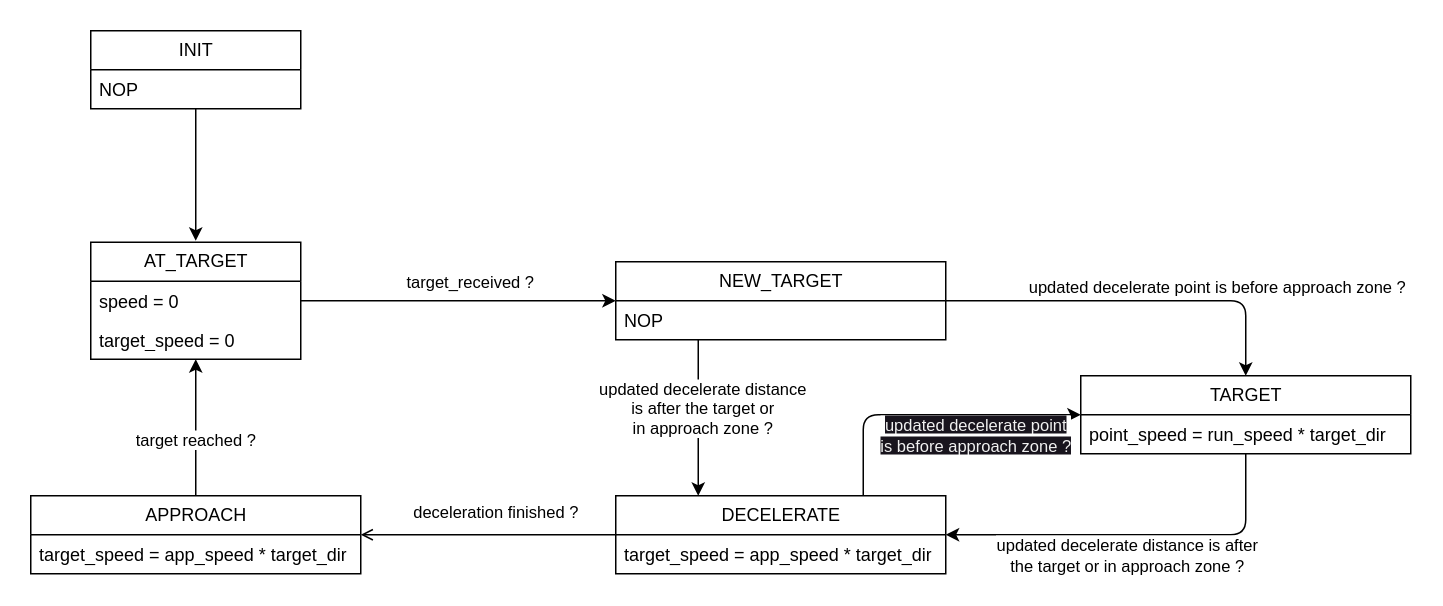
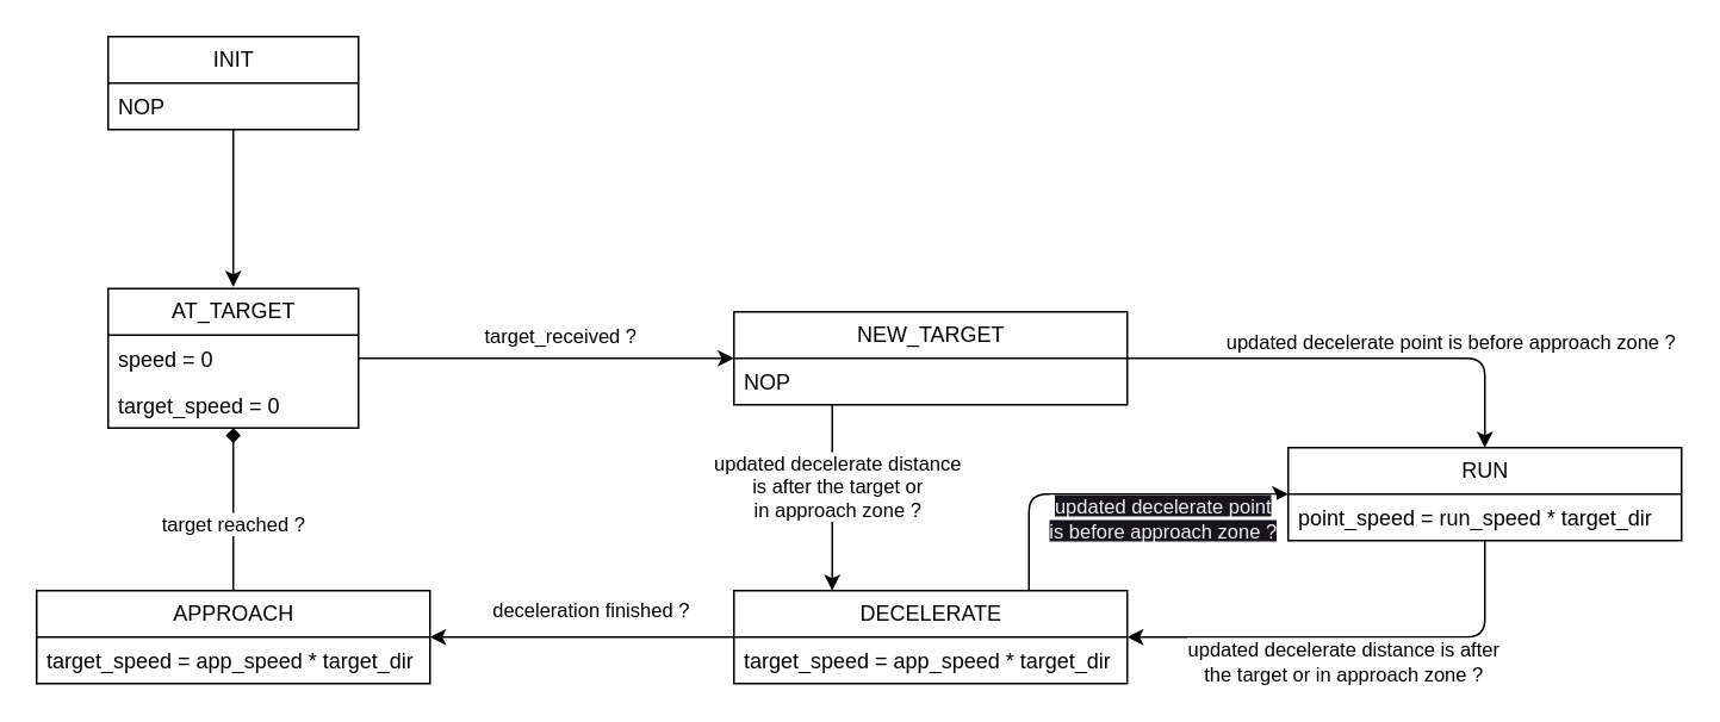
  <mxCell id="0" />
  <mxCell id="1" parent="0" />
  <mxCell id="2" style="edgeStyle=none;html=1;" edge="1" parent="1" source="3"><mxGeometry relative="1" as="geometry"><mxPoint x="130" y="160" as="targetPoint" /></mxGeometry></mxCell>
  <mxCell id="3" value="INIT" style="swimlane;fontStyle=0;childLayout=stackLayout;horizontal=1;startSize=26;fillColor=none;horizontalStack=0;resizeParent=1;resizeParentMax=0;resizeLast=0;collapsible=1;marginBottom=0;html=1;" vertex="1" parent="1"><mxGeometry x="60" y="20" width="140" height="52" as="geometry" /></mxCell>
  <mxCell id="4" value="NOP" style="text;strokeColor=none;fillColor=none;align=left;verticalAlign=top;spacingLeft=4;spacingRight=4;overflow=hidden;rotatable=0;points=[[0,0.5],[1,0.5]];portConstraint=eastwest;whiteSpace=wrap;html=1;" vertex="1" parent="3"><mxGeometry y="26" width="140" height="26" as="geometry" /></mxCell>
  <mxCell id="5" value="AT_TARGET" style="swimlane;fontStyle=0;childLayout=stackLayout;horizontal=1;startSize=26;fillColor=none;horizontalStack=0;resizeParent=1;resizeParentMax=0;resizeLast=0;collapsible=1;marginBottom=0;html=1;" vertex="1" parent="1"><mxGeometry x="60" y="161" width="140" height="78" as="geometry" /></mxCell>
  <mxCell id="6" value="speed = 0" style="text;strokeColor=none;fillColor=none;align=left;verticalAlign=top;spacingLeft=4;spacingRight=4;overflow=hidden;rotatable=0;points=[[0,0.5],[1,0.5]];portConstraint=eastwest;whiteSpace=wrap;html=1;" vertex="1" parent="5"><mxGeometry y="26" width="140" height="26" as="geometry" /></mxCell>
  <mxCell id="7" value="target_speed = 0" style="text;strokeColor=none;fillColor=none;align=left;verticalAlign=top;spacingLeft=4;spacingRight=4;overflow=hidden;rotatable=0;points=[[0,0.5],[1,0.5]];portConstraint=eastwest;whiteSpace=wrap;html=1;" vertex="1" parent="5"><mxGeometry y="52" width="140" height="26" as="geometry" /></mxCell>
  <mxCell id="8" style="edgeStyle=none;html=1;entryX=0.5;entryY=0;entryDx=0;entryDy=0;" edge="1" parent="1" source="12" target="18"><mxGeometry relative="1" as="geometry"><Array as="points"><mxPoint x="830" y="200" /></Array></mxGeometry></mxCell>
  <mxCell id="9" value="updated decelerate point is before approach zone ?" style="edgeLabel;html=1;align=center;verticalAlign=middle;resizable=0;points=[];" vertex="1" connectable="0" parent="8"><mxGeometry x="-0.142" relative="1" as="geometry"><mxPoint x="73" y="-10" as="offset" /></mxGeometry></mxCell>
  <mxCell id="10" style="edgeStyle=none;html=1;entryX=0.25;entryY=0;entryDx=0;entryDy=0;exitX=0.25;exitY=1;exitDx=0;exitDy=0;" edge="1" parent="1" source="12" target="23"><mxGeometry relative="1" as="geometry"><mxPoint x="430" y="250" as="sourcePoint" /></mxGeometry></mxCell>
  <mxCell id="11" value="updated decelerate distance&lt;br&gt;is after the target or&lt;br&gt;in approach zone ?" style="edgeLabel;html=1;align=center;verticalAlign=middle;resizable=0;points=[];" vertex="1" connectable="0" parent="10"><mxGeometry x="-0.137" y="2" relative="1" as="geometry"><mxPoint as="offset" /></mxGeometry></mxCell>
  <mxCell id="12" value="NEW_TARGET" style="swimlane;fontStyle=0;childLayout=stackLayout;horizontal=1;startSize=26;fillColor=none;horizontalStack=0;resizeParent=1;resizeParentMax=0;resizeLast=0;collapsible=1;marginBottom=0;html=1;" vertex="1" parent="1"><mxGeometry x="410" y="174" width="220" height="52" as="geometry" /></mxCell>
  <mxCell id="13" value="NOP" style="text;strokeColor=none;fillColor=none;align=left;verticalAlign=top;spacingLeft=4;spacingRight=4;overflow=hidden;rotatable=0;points=[[0,0.5],[1,0.5]];portConstraint=eastwest;whiteSpace=wrap;html=1;" vertex="1" parent="12"><mxGeometry y="26" width="220" height="26" as="geometry" /></mxCell>
  <mxCell id="14" style="edgeStyle=none;html=1;" edge="1" parent="1" source="6" target="12"><mxGeometry relative="1" as="geometry" /></mxCell>
  <mxCell id="15" value="target_received ?" style="edgeLabel;html=1;align=center;verticalAlign=middle;resizable=0;points=[];" vertex="1" connectable="0" parent="14"><mxGeometry x="0.19" y="-1" relative="1" as="geometry"><mxPoint x="-13" y="-14" as="offset" /></mxGeometry></mxCell>
  <mxCell id="16" style="edgeStyle=none;html=1;entryX=1;entryY=0.5;entryDx=0;entryDy=0;" edge="1" parent="1" source="18" target="23"><mxGeometry relative="1" as="geometry"><Array as="points"><mxPoint x="830" y="356" /></Array></mxGeometry></mxCell>
  <mxCell id="17" value="updated decelerate distance is after&lt;br&gt;the target or in approach zone ?" style="edgeLabel;html=1;align=center;verticalAlign=middle;resizable=0;points=[];" vertex="1" connectable="0" parent="16"><mxGeometry x="0.065" y="1" relative="1" as="geometry"><mxPoint x="1" y="12" as="offset" /></mxGeometry></mxCell>
- <mxCell id="18" value="TARGET" style="swimlane;fontStyle=0;childLayout=stackLayout;horizontal=1;startSize=26;fillColor=none;horizontalStack=0;resizeParent=1;resizeParentMax=0;resizeLast=0;collapsible=1;marginBottom=0;html=1;" vertex="1" parent="1"><mxGeometry x="720" y="250" width="220" height="52" as="geometry" /></mxCell>
+ <mxCell id="18" value="RUN" style="swimlane;fontStyle=0;childLayout=stackLayout;horizontal=1;startSize=26;fillColor=none;horizontalStack=0;resizeParent=1;resizeParentMax=0;resizeLast=0;collapsible=1;marginBottom=0;html=1;" vertex="1" parent="1"><mxGeometry x="720" y="250" width="220" height="52" as="geometry" /></mxCell>
  <mxCell id="19" value="point_speed = run_speed * target_dir" style="text;strokeColor=none;fillColor=none;align=left;verticalAlign=top;spacingLeft=4;spacingRight=4;overflow=hidden;rotatable=0;points=[[0,0.5],[1,0.5]];portConstraint=eastwest;whiteSpace=wrap;html=1;" vertex="1" parent="18"><mxGeometry y="26" width="220" height="26" as="geometry" /></mxCell>
- <mxCell id="20" style="edgeStyle=none;html=1;entryX=1;entryY=0.5;entryDx=0;entryDy=0;endArrow=open;" edge="1" parent="1" source="23" target="27"><mxGeometry relative="1" as="geometry" /></mxCell>
+ <mxCell id="20" style="edgeStyle=none;html=1;entryX=1;entryY=0.5;entryDx=0;entryDy=0;" edge="1" parent="1" source="23" target="27"><mxGeometry relative="1" as="geometry" /></mxCell>
  <mxCell id="21" value="deceleration finished ?" style="edgeLabel;html=1;align=center;verticalAlign=middle;resizable=0;points=[];" vertex="1" connectable="0" parent="20"><mxGeometry x="-0.129" y="1" relative="1" as="geometry"><mxPoint x="-7" y="-17" as="offset" /></mxGeometry></mxCell>
  <mxCell id="22" value="&lt;span style=&quot;color: rgb(240, 240, 240); font-family: Helvetica; font-size: 11px; font-style: normal; font-variant-ligatures: normal; font-variant-caps: normal; font-weight: 400; letter-spacing: normal; orphans: 2; text-align: center; text-indent: 0px; text-transform: none; widows: 2; word-spacing: 0px; -webkit-text-stroke-width: 0px; background-color: rgb(24, 20, 29); text-decoration-thickness: initial; text-decoration-style: initial; text-decoration-color: initial; float: none; display: inline !important;&quot;&gt;updated decelerate point&lt;br&gt;is before approach zone ?&lt;/span&gt;" style="edgeStyle=none;html=1;exitX=0.75;exitY=0;exitDx=0;exitDy=0;entryX=0;entryY=0.5;entryDx=0;entryDy=0;" edge="1" parent="1" source="23" target="18"><mxGeometry x="0.296" y="-14" relative="1" as="geometry"><mxPoint x="600" y="260" as="targetPoint" /><Array as="points"><mxPoint x="575" y="276" /></Array><mxPoint as="offset" /></mxGeometry></mxCell>
  <mxCell id="23" value="DECELERATE" style="swimlane;fontStyle=0;childLayout=stackLayout;horizontal=1;startSize=26;fillColor=none;horizontalStack=0;resizeParent=1;resizeParentMax=0;resizeLast=0;collapsible=1;marginBottom=0;html=1;" vertex="1" parent="1"><mxGeometry x="410" y="330" width="220" height="52" as="geometry" /></mxCell>
  <mxCell id="24" value="target_speed = app_speed * target_dir" style="text;strokeColor=none;fillColor=none;align=left;verticalAlign=top;spacingLeft=4;spacingRight=4;overflow=hidden;rotatable=0;points=[[0,0.5],[1,0.5]];portConstraint=eastwest;whiteSpace=wrap;html=1;" vertex="1" parent="23"><mxGeometry y="26" width="220" height="26" as="geometry" /></mxCell>
- <mxCell id="25" style="edgeStyle=none;html=1;entryX=0.5;entryY=1;entryDx=0;entryDy=0;" edge="1" parent="1" source="27" target="5"><mxGeometry relative="1" as="geometry" /></mxCell>
+ <mxCell id="25" style="edgeStyle=none;html=1;entryX=0.5;entryY=1;entryDx=0;entryDy=0;endArrow=diamond;" edge="1" parent="1" source="27" target="5"><mxGeometry relative="1" as="geometry" /></mxCell>
  <mxCell id="26" value="target reached ?" style="edgeLabel;html=1;align=center;verticalAlign=middle;resizable=0;points=[];" vertex="1" connectable="0" parent="25"><mxGeometry x="-0.165" y="1" relative="1" as="geometry"><mxPoint as="offset" /></mxGeometry></mxCell>
  <mxCell id="27" value="APPROACH" style="swimlane;fontStyle=0;childLayout=stackLayout;horizontal=1;startSize=26;fillColor=none;horizontalStack=0;resizeParent=1;resizeParentMax=0;resizeLast=0;collapsible=1;marginBottom=0;html=1;" vertex="1" parent="1"><mxGeometry x="20" y="330" width="220" height="52" as="geometry" /></mxCell>
  <mxCell id="28" value="target_speed = app_speed * target_dir" style="text;strokeColor=none;fillColor=none;align=left;verticalAlign=top;spacingLeft=4;spacingRight=4;overflow=hidden;rotatable=0;points=[[0,0.5],[1,0.5]];portConstraint=eastwest;whiteSpace=wrap;html=1;" vertex="1" parent="27"><mxGeometry y="26" width="220" height="26" as="geometry" /></mxCell>
